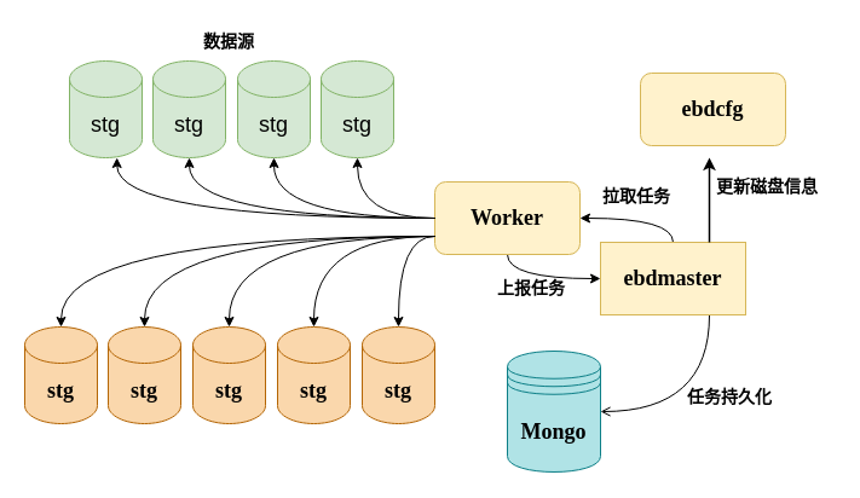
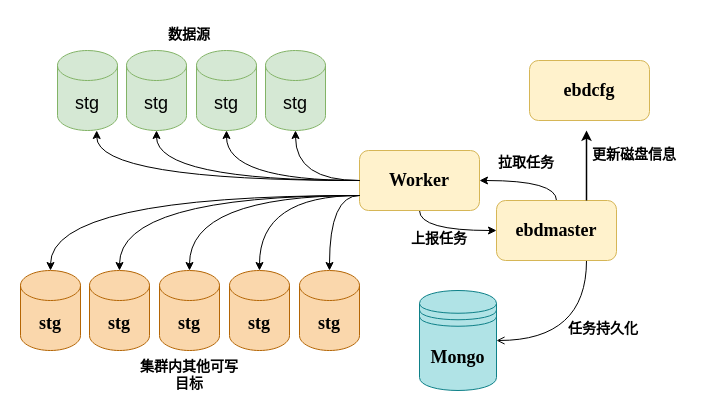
  <mxCell id="0" />
  <mxCell id="1" parent="0" />
  <mxCell id="2" style="edgeStyle=orthogonalEdgeStyle;rounded=0;orthogonalLoop=1;jettySize=auto;html=1;exitX=0.5;exitY=0;exitDx=0;exitDy=0;entryX=1;entryY=0.5;entryDx=0;entryDy=0;curved=1;" edge="1" parent="1" source="4" target="9"><mxGeometry relative="1" as="geometry" /></mxCell>
  <mxCell id="3" style="edgeStyle=orthogonalEdgeStyle;rounded=0;orthogonalLoop=1;jettySize=auto;html=1;exitX=0.75;exitY=1;exitDx=0;exitDy=0;entryX=1;entryY=0.5;entryDx=0;entryDy=0;curved=1;endArrow=open;" edge="1" parent="1" source="4" target="20"><mxGeometry relative="1" as="geometry" /></mxCell>
- <mxCell id="4" value="&lt;h3&gt;&lt;font face=&quot;Comic Sans MS&quot; style=&quot;font-size: 18px;&quot;&gt;ebdmaster&lt;/font&gt;&lt;/h3&gt;" style="whiteSpace=wrap;html=1;fillColor=#fff2cc;strokeColor=#d6b656;rounded=0;" vertex="1" parent="1"><mxGeometry x="496" y="200" width="120" height="60" as="geometry" /></mxCell>
+ <mxCell id="4" value="&lt;h3&gt;&lt;font face=&quot;Comic Sans MS&quot; style=&quot;font-size: 18px;&quot;&gt;ebdmaster&lt;/font&gt;&lt;/h3&gt;" style="rounded=1;whiteSpace=wrap;html=1;fillColor=#fff2cc;strokeColor=#d6b656;" vertex="1" parent="1"><mxGeometry x="496" y="200" width="120" height="60" as="geometry" /></mxCell>
  <mxCell id="5" value="&lt;h3&gt;&lt;font face=&quot;Comic Sans MS&quot; style=&quot;font-size: 18px;&quot;&gt;ebdcfg&lt;/font&gt;&lt;/h3&gt;" style="rounded=1;whiteSpace=wrap;html=1;fillColor=#fff2cc;strokeColor=#d6b656;" vertex="1" parent="1"><mxGeometry x="529" y="60" width="120" height="60" as="geometry" /></mxCell>
  <mxCell id="6" value="&lt;font style=&quot;font-size: 18px;&quot;&gt;stg&lt;/font&gt;" style="shape=cylinder3;whiteSpace=wrap;html=1;boundedLbl=1;backgroundOutline=1;size=15;fillColor=#d5e8d4;strokeColor=#82b366;" vertex="1" parent="1"><mxGeometry x="126" y="50" width="60" height="80" as="geometry" /></mxCell>
  <mxCell id="7" style="edgeStyle=orthogonalEdgeStyle;rounded=0;orthogonalLoop=1;jettySize=auto;html=1;exitX=0.5;exitY=1;exitDx=0;exitDy=0;entryX=0;entryY=0.5;entryDx=0;entryDy=0;curved=1;" edge="1" parent="1" source="9" target="4"><mxGeometry relative="1" as="geometry" /></mxCell>
  <mxCell id="8" style="edgeStyle=orthogonalEdgeStyle;rounded=0;orthogonalLoop=1;jettySize=auto;html=1;exitX=0;exitY=0.75;exitDx=0;exitDy=0;curved=1;" edge="1" parent="1" source="9" target="27"><mxGeometry relative="1" as="geometry" /></mxCell>
  <mxCell id="9" value="&lt;h3&gt;&lt;font face=&quot;Comic Sans MS&quot; style=&quot;font-size: 18px;&quot;&gt;Worker&lt;/font&gt;&lt;/h3&gt;" style="rounded=1;whiteSpace=wrap;html=1;fillColor=#fff2cc;strokeColor=#d6b656;" vertex="1" parent="1"><mxGeometry x="359" y="150" width="120" height="60" as="geometry" /></mxCell>
  <mxCell id="10" value="&lt;font style=&quot;font-size: 18px;&quot;&gt;stg&lt;/font&gt;" style="shape=cylinder3;whiteSpace=wrap;html=1;boundedLbl=1;backgroundOutline=1;size=15;fillColor=#d5e8d4;strokeColor=#82b366;" vertex="1" parent="1"><mxGeometry x="57" y="50" width="60" height="80" as="geometry" /></mxCell>
  <mxCell id="11" value="&lt;font style=&quot;font-size: 18px;&quot;&gt;stg&lt;/font&gt;" style="shape=cylinder3;whiteSpace=wrap;html=1;boundedLbl=1;backgroundOutline=1;size=15;fillColor=#d5e8d4;strokeColor=#82b366;" vertex="1" parent="1"><mxGeometry x="196" y="50" width="60" height="80" as="geometry" /></mxCell>
  <mxCell id="12" value="&lt;font style=&quot;font-size: 18px;&quot;&gt;stg&lt;/font&gt;" style="shape=cylinder3;whiteSpace=wrap;html=1;boundedLbl=1;backgroundOutline=1;size=15;fillColor=#d5e8d4;strokeColor=#82b366;" vertex="1" parent="1"><mxGeometry x="265" y="50" width="60" height="80" as="geometry" /></mxCell>
  <mxCell id="13" style="edgeStyle=orthogonalEdgeStyle;rounded=0;orthogonalLoop=1;jettySize=auto;html=1;exitX=0.75;exitY=0;exitDx=0;exitDy=0;strokeWidth=1.5;" edge="1" parent="1" source="4"><mxGeometry relative="1" as="geometry"><mxPoint x="586" y="130" as="targetPoint" /></mxGeometry></mxCell>
  <mxCell id="14" value="&lt;font face=&quot;Comic Sans MS&quot; style=&quot;font-size: 14px;&quot;&gt;&lt;b&gt;更新磁盘信息&lt;/b&gt;&lt;/font&gt;" style="text;strokeColor=none;align=center;fillColor=none;html=1;verticalAlign=middle;whiteSpace=wrap;rounded=0;" vertex="1" parent="1"><mxGeometry x="579" y="140" width="110" height="30" as="geometry" /></mxCell>
  <mxCell id="15" style="edgeStyle=orthogonalEdgeStyle;rounded=0;orthogonalLoop=1;jettySize=auto;html=1;exitX=0;exitY=0.5;exitDx=0;exitDy=0;entryX=0.653;entryY=1.01;entryDx=0;entryDy=0;entryPerimeter=0;curved=1;" edge="1" parent="1" source="9" target="10"><mxGeometry relative="1" as="geometry" /></mxCell>
  <mxCell id="16" style="edgeStyle=orthogonalEdgeStyle;rounded=0;orthogonalLoop=1;jettySize=auto;html=1;exitX=0;exitY=0.5;exitDx=0;exitDy=0;entryX=0.5;entryY=1;entryDx=0;entryDy=0;entryPerimeter=0;curved=1;" edge="1" parent="1" source="9" target="6"><mxGeometry relative="1" as="geometry" /></mxCell>
  <mxCell id="17" style="edgeStyle=orthogonalEdgeStyle;rounded=0;orthogonalLoop=1;jettySize=auto;html=1;exitX=0;exitY=0.5;exitDx=0;exitDy=0;entryX=0.5;entryY=1;entryDx=0;entryDy=0;entryPerimeter=0;curved=1;" edge="1" parent="1" source="9" target="12"><mxGeometry relative="1" as="geometry" /></mxCell>
  <mxCell id="18" style="edgeStyle=orthogonalEdgeStyle;rounded=0;orthogonalLoop=1;jettySize=auto;html=1;exitX=0;exitY=0.5;exitDx=0;exitDy=0;entryX=0.5;entryY=1;entryDx=0;entryDy=0;entryPerimeter=0;curved=1;" edge="1" parent="1" source="9" target="11"><mxGeometry relative="1" as="geometry" /></mxCell>
  <mxCell id="19" value="&lt;font face=&quot;Comic Sans MS&quot; style=&quot;font-size: 14px;&quot;&gt;&lt;b&gt;数据源&lt;/b&gt;&lt;/font&gt;" style="text;strokeColor=none;align=center;fillColor=none;html=1;verticalAlign=middle;whiteSpace=wrap;rounded=0;" vertex="1" parent="1"><mxGeometry x="134" y="20" width="110" height="30" as="geometry" /></mxCell>
  <mxCell id="20" value="&lt;b&gt;&lt;font style=&quot;font-size: 18px;&quot; face=&quot;Comic Sans MS&quot;&gt;Mongo&lt;/font&gt;&lt;/b&gt;" style="shape=datastore;whiteSpace=wrap;html=1;fillColor=#b0e3e6;strokeColor=#0e8088;" vertex="1" parent="1"><mxGeometry x="419" y="290" width="77" height="100" as="geometry" /></mxCell>
  <mxCell id="21" value="&lt;font face=&quot;Comic Sans MS&quot;&gt;&lt;span style=&quot;font-size: 14px;&quot;&gt;&lt;b&gt;拉取任务&lt;/b&gt;&lt;/span&gt;&lt;/font&gt;" style="text;strokeColor=none;align=center;fillColor=none;html=1;verticalAlign=middle;whiteSpace=wrap;rounded=0;" vertex="1" parent="1"><mxGeometry x="471" y="148" width="110" height="30" as="geometry" /></mxCell>
  <mxCell id="22" value="&lt;font face=&quot;Comic Sans MS&quot;&gt;&lt;span style=&quot;font-size: 14px;&quot;&gt;&lt;b&gt;上报任务&lt;/b&gt;&lt;/span&gt;&lt;/font&gt;" style="text;strokeColor=none;align=center;fillColor=none;html=1;verticalAlign=middle;whiteSpace=wrap;rounded=0;" vertex="1" parent="1"><mxGeometry x="384" y="224" width="110" height="30" as="geometry" /></mxCell>
  <mxCell id="23" value="" style="group" vertex="1" connectable="0" parent="1"><mxGeometry x="20" y="270" width="339" height="120" as="geometry" /></mxCell>
  <mxCell id="24" value="&lt;font face=&quot;Comic Sans MS&quot; style=&quot;font-size: 18px;&quot;&gt;&lt;b&gt;stg&lt;/b&gt;&lt;/font&gt;" style="shape=cylinder3;whiteSpace=wrap;html=1;boundedLbl=1;backgroundOutline=1;size=15;fillColor=#fad7ac;strokeColor=#b46504;" vertex="1" parent="23"><mxGeometry x="69" width="60" height="80" as="geometry" /></mxCell>
  <mxCell id="25" value="&lt;font face=&quot;Comic Sans MS&quot; style=&quot;font-size: 18px;&quot;&gt;&lt;b&gt;stg&lt;/b&gt;&lt;/font&gt;" style="shape=cylinder3;whiteSpace=wrap;html=1;boundedLbl=1;backgroundOutline=1;size=15;fillColor=#fad7ac;strokeColor=#b46504;" vertex="1" parent="23"><mxGeometry x="209" width="60" height="80" as="geometry" /></mxCell>
  <mxCell id="26" value="&lt;font face=&quot;Comic Sans MS&quot; style=&quot;font-size: 18px;&quot;&gt;&lt;b&gt;stg&lt;/b&gt;&lt;/font&gt;" style="shape=cylinder3;whiteSpace=wrap;html=1;boundedLbl=1;backgroundOutline=1;size=15;fillColor=#fad7ac;strokeColor=#b46504;" vertex="1" parent="23"><mxGeometry x="139" width="60" height="80" as="geometry" /></mxCell>
  <mxCell id="27" value="&lt;font face=&quot;Comic Sans MS&quot; style=&quot;font-size: 18px;&quot;&gt;&lt;b&gt;stg&lt;/b&gt;&lt;/font&gt;" style="shape=cylinder3;whiteSpace=wrap;html=1;boundedLbl=1;backgroundOutline=1;size=15;fillColor=#fad7ac;strokeColor=#b46504;" vertex="1" parent="23"><mxGeometry x="279" width="60" height="80" as="geometry" /></mxCell>
  <mxCell id="28" value="&lt;font face=&quot;Comic Sans MS&quot; style=&quot;font-size: 18px;&quot;&gt;&lt;b&gt;stg&lt;/b&gt;&lt;/font&gt;" style="shape=cylinder3;whiteSpace=wrap;html=1;boundedLbl=1;backgroundOutline=1;size=15;fillColor=#fad7ac;strokeColor=#b46504;" vertex="1" parent="23"><mxGeometry width="60" height="80" as="geometry" /></mxCell>
+ <mxCell id="29" value="&lt;font face=&quot;Comic Sans MS&quot; style=&quot;font-size: 14px;&quot;&gt;&lt;b&gt;集群内其他可写目标&lt;/b&gt;&lt;/font&gt;" style="text;strokeColor=none;align=center;fillColor=none;html=1;verticalAlign=middle;whiteSpace=wrap;rounded=0;" vertex="1" parent="23"><mxGeometry x="114" y="90" width="110" height="30" as="geometry" /></mxCell>
  <mxCell id="30" value="&lt;font face=&quot;Comic Sans MS&quot; style=&quot;font-size: 14px;&quot;&gt;&lt;b&gt;任务持久化&lt;/b&gt;&lt;/font&gt;" style="text;strokeColor=none;align=center;fillColor=none;html=1;verticalAlign=middle;whiteSpace=wrap;rounded=0;" vertex="1" parent="1"><mxGeometry x="548" y="314" width="110" height="30" as="geometry" /></mxCell>
  <mxCell id="31" style="edgeStyle=orthogonalEdgeStyle;rounded=0;orthogonalLoop=1;jettySize=auto;html=1;exitX=0;exitY=0.75;exitDx=0;exitDy=0;entryX=0.5;entryY=0;entryDx=0;entryDy=0;entryPerimeter=0;curved=1;" edge="1" parent="1" source="9" target="28"><mxGeometry relative="1" as="geometry" /></mxCell>
  <mxCell id="32" style="edgeStyle=orthogonalEdgeStyle;rounded=0;orthogonalLoop=1;jettySize=auto;html=1;exitX=0;exitY=0.75;exitDx=0;exitDy=0;entryX=0.5;entryY=0;entryDx=0;entryDy=0;entryPerimeter=0;curved=1;" edge="1" parent="1" source="9" target="24"><mxGeometry relative="1" as="geometry" /></mxCell>
  <mxCell id="33" style="edgeStyle=orthogonalEdgeStyle;rounded=0;orthogonalLoop=1;jettySize=auto;html=1;exitX=0;exitY=0.75;exitDx=0;exitDy=0;entryX=0.5;entryY=0;entryDx=0;entryDy=0;entryPerimeter=0;curved=1;" edge="1" parent="1" source="9" target="26"><mxGeometry relative="1" as="geometry" /></mxCell>
  <mxCell id="34" style="edgeStyle=orthogonalEdgeStyle;rounded=0;orthogonalLoop=1;jettySize=auto;html=1;exitX=0;exitY=0.75;exitDx=0;exitDy=0;entryX=0.5;entryY=0;entryDx=0;entryDy=0;entryPerimeter=0;curved=1;" edge="1" parent="1" source="9" target="25"><mxGeometry relative="1" as="geometry" /></mxCell>
